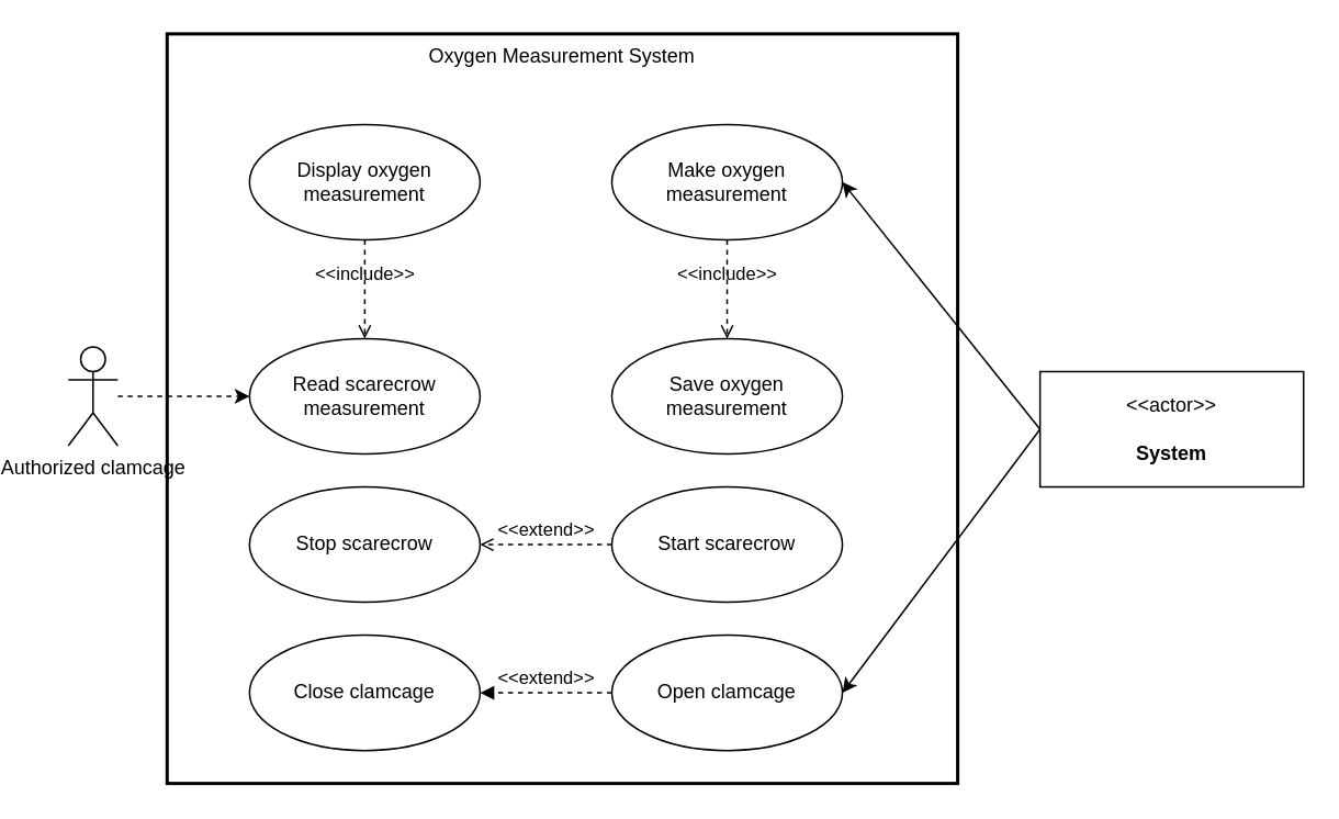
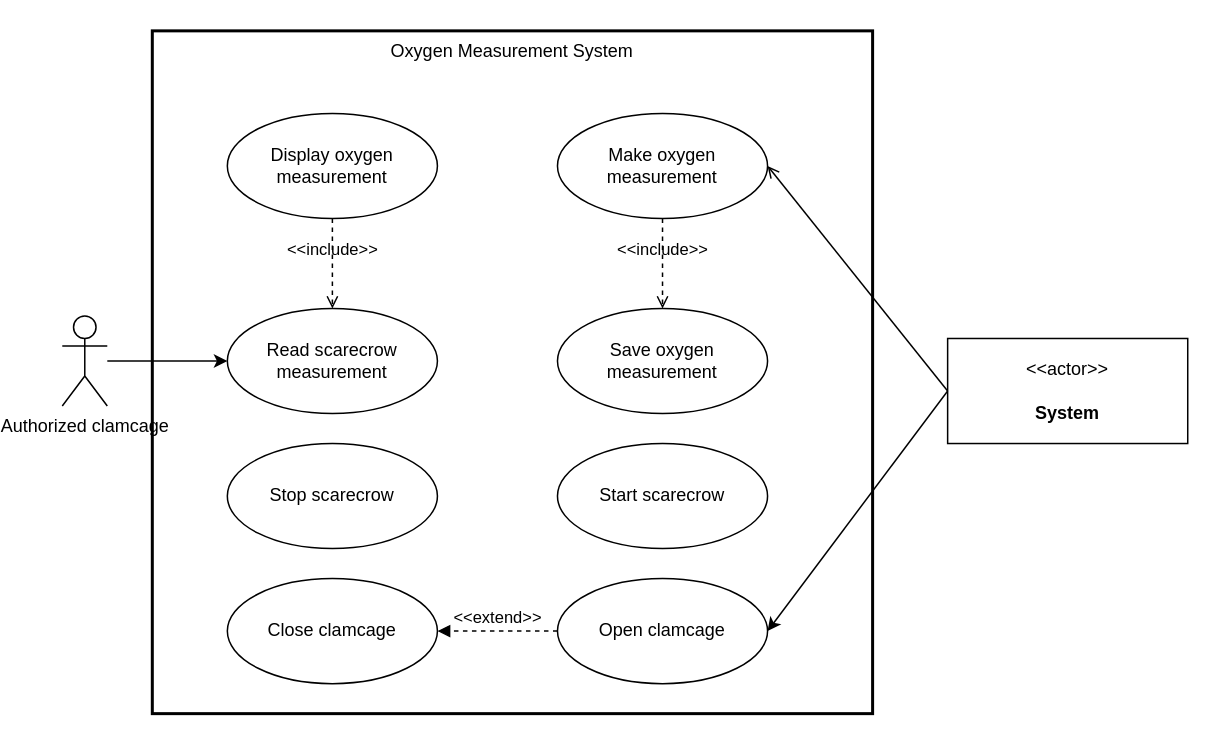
  <mxCell id="0" />
  <mxCell id="1" parent="0" />
  <mxCell id="2" value="Authorized clamcage" style="shape=umlActor;html=1;verticalLabelPosition=bottom;verticalAlign=top;align=center;" parent="1" vertex="1"><mxGeometry x="20" y="210" width="30" height="60" as="geometry" /></mxCell>
  <mxCell id="3" value="Make oxygen measurement" style="ellipse;whiteSpace=wrap;html=1;" parent="1" vertex="1"><mxGeometry x="350" y="75" width="140" height="70" as="geometry" /></mxCell>
  <mxCell id="4" value="Read scarecrow measurement" style="ellipse;whiteSpace=wrap;html=1;" parent="1" vertex="1"><mxGeometry x="130" y="205" width="140" height="70" as="geometry" /></mxCell>
  <mxCell id="5" value="Start scarecrow" style="ellipse;whiteSpace=wrap;html=1;" parent="1" vertex="1"><mxGeometry x="350" y="295" width="140" height="70" as="geometry" /></mxCell>
  <mxCell id="6" value="Open clamcage" style="ellipse;whiteSpace=wrap;html=1;" parent="1" vertex="1"><mxGeometry x="350" y="385" width="140" height="70" as="geometry" /></mxCell>
  <mxCell id="7" value="Close clamcage" style="ellipse;whiteSpace=wrap;html=1;" parent="1" vertex="1"><mxGeometry x="130" y="385" width="140" height="70" as="geometry" /></mxCell>
  <mxCell id="8" value="Display oxygen measurement" style="ellipse;whiteSpace=wrap;html=1;" parent="1" vertex="1"><mxGeometry x="130" y="75" width="140" height="70" as="geometry" /></mxCell>
  <mxCell id="9" value="Stop scarecrow" style="ellipse;whiteSpace=wrap;html=1;" parent="1" vertex="1"><mxGeometry x="130" y="295" width="140" height="70" as="geometry" /></mxCell>
- <mxCell id="10" value="&amp;lt;&amp;lt;extend&amp;gt;&amp;gt;" style="edgeStyle=none;html=1;endArrow=open;verticalAlign=bottom;dashed=1;labelBackgroundColor=none;rounded=0;exitX=0;exitY=0.5;exitDx=0;exitDy=0;entryX=1;entryY=0.5;entryDx=0;entryDy=0;" parent="1" source="5" target="9" edge="1"><mxGeometry width="160" relative="1" as="geometry"><mxPoint x="300" y="305" as="sourcePoint" /><mxPoint x="460" y="305" as="targetPoint" /></mxGeometry></mxCell>
  <mxCell id="11" value="Oxygen Measurement System" style="rounded=0;whiteSpace=wrap;html=1;fillColor=none;strokeColor=#000000;strokeWidth=2;labelPosition=center;verticalLabelPosition=middle;align=center;verticalAlign=top;" parent="1" vertex="1"><mxGeometry x="80" y="20" width="480" height="455" as="geometry" /></mxCell>
  <mxCell id="12" value="&amp;lt;&amp;lt;include&amp;gt;&amp;gt;" style="edgeStyle=none;html=1;endArrow=open;verticalAlign=bottom;dashed=1;labelBackgroundColor=none;rounded=0;exitX=0.5;exitY=1;exitDx=0;exitDy=0;entryX=0.5;entryY=0;entryDx=0;entryDy=0;" parent="1" source="8" target="4" edge="1"><mxGeometry width="160" relative="1" as="geometry"><mxPoint x="-10" y="15" as="sourcePoint" /><mxPoint x="270" y="195" as="targetPoint" /><Array as="points" /><mxPoint as="offset" /></mxGeometry></mxCell>
  <mxCell id="13" value="&amp;lt;&amp;lt;actor&amp;gt;&amp;gt;&lt;br&gt;&lt;br&gt;&lt;b&gt;System&lt;br&gt;&lt;/b&gt;" style="html=1;align=center;verticalAlign=middle;dashed=0;whiteSpace=wrap;" parent="1" vertex="1"><mxGeometry x="610" y="225" width="160" height="70" as="geometry" /></mxCell>
  <mxCell id="14" value="&amp;lt;&amp;lt;extend&amp;gt;&amp;gt;" style="edgeStyle=none;html=1;endArrow=block;verticalAlign=bottom;dashed=1;labelBackgroundColor=none;rounded=0;exitX=0;exitY=0.5;exitDx=0;exitDy=0;entryX=1;entryY=0.5;entryDx=0;entryDy=0;" parent="1" source="6" target="7" edge="1"><mxGeometry width="160" relative="1" as="geometry"><mxPoint x="330" y="455" as="sourcePoint" /><mxPoint x="240" y="455" as="targetPoint" /></mxGeometry></mxCell>
  <mxCell id="15" value="Save oxygen measurement" style="ellipse;whiteSpace=wrap;html=1;" vertex="1" parent="1"><mxGeometry x="350" y="205" width="140" height="70" as="geometry" /></mxCell>
  <mxCell id="16" value="&amp;lt;&amp;lt;include&amp;gt;&amp;gt;" style="edgeStyle=none;html=1;endArrow=open;verticalAlign=bottom;dashed=1;labelBackgroundColor=none;rounded=0;exitX=0.5;exitY=1;exitDx=0;exitDy=0;" edge="1" parent="1" source="3" target="15"><mxGeometry width="160" relative="1" as="geometry"><mxPoint x="350" y="155" as="sourcePoint" /><mxPoint x="220" y="195" as="targetPoint" /><Array as="points" /><mxPoint as="offset" /></mxGeometry></mxCell>
- <mxCell id="17" style="rounded=0;orthogonalLoop=1;jettySize=auto;html=1;entryX=1;entryY=0.5;entryDx=0;entryDy=0;exitX=0;exitY=0.5;exitDx=0;exitDy=0;" parent="1" source="13" target="3" edge="1"><mxGeometry relative="1" as="geometry"><mxPoint x="610" y="110" as="sourcePoint" /></mxGeometry></mxCell>
+ <mxCell id="17" style="rounded=0;orthogonalLoop=1;jettySize=auto;html=1;entryX=1;entryY=0.5;entryDx=0;entryDy=0;exitX=0;exitY=0.5;exitDx=0;exitDy=0;endArrow=open;" parent="1" source="13" target="3" edge="1"><mxGeometry relative="1" as="geometry"><mxPoint x="610" y="110" as="sourcePoint" /></mxGeometry></mxCell>
  <mxCell id="18" style="rounded=0;orthogonalLoop=1;jettySize=auto;html=1;exitX=0;exitY=0.5;exitDx=0;exitDy=0;entryX=1;entryY=0.5;entryDx=0;entryDy=0;" parent="1" source="13" target="6" edge="1"><mxGeometry relative="1" as="geometry"><mxPoint x="660" y="335" as="targetPoint" /><mxPoint x="610" y="140" as="sourcePoint" /></mxGeometry></mxCell>
- <mxCell id="19" style="rounded=0;orthogonalLoop=1;jettySize=auto;html=1;entryX=0;entryY=0.5;entryDx=0;entryDy=0;dashed=1;" parent="1" source="2" target="4" edge="1"><mxGeometry relative="1" as="geometry" /></mxCell>
+ <mxCell id="19" style="rounded=0;orthogonalLoop=1;jettySize=auto;html=1;entryX=0;entryY=0.5;entryDx=0;entryDy=0;" parent="1" source="2" target="4" edge="1"><mxGeometry relative="1" as="geometry" /></mxCell>
